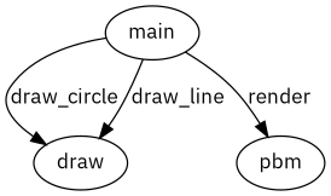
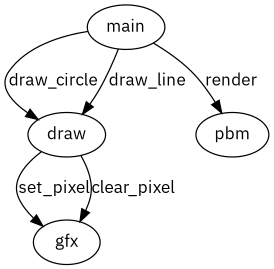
  digraph {
    fontname="IBM Plex Sans"
    node [fontname="IBM Plex Sans"]
    edge [fontname="IBM Plex Sans"]
    main
    draw
    pbm
+   gfx
    main -> draw [label=draw_circle]
    main -> draw [label=draw_line]
    main -> pbm [label=render]
+   draw -> gfx [label=set_pixel]
+   draw -> gfx [label=clear_pixel]
  }
